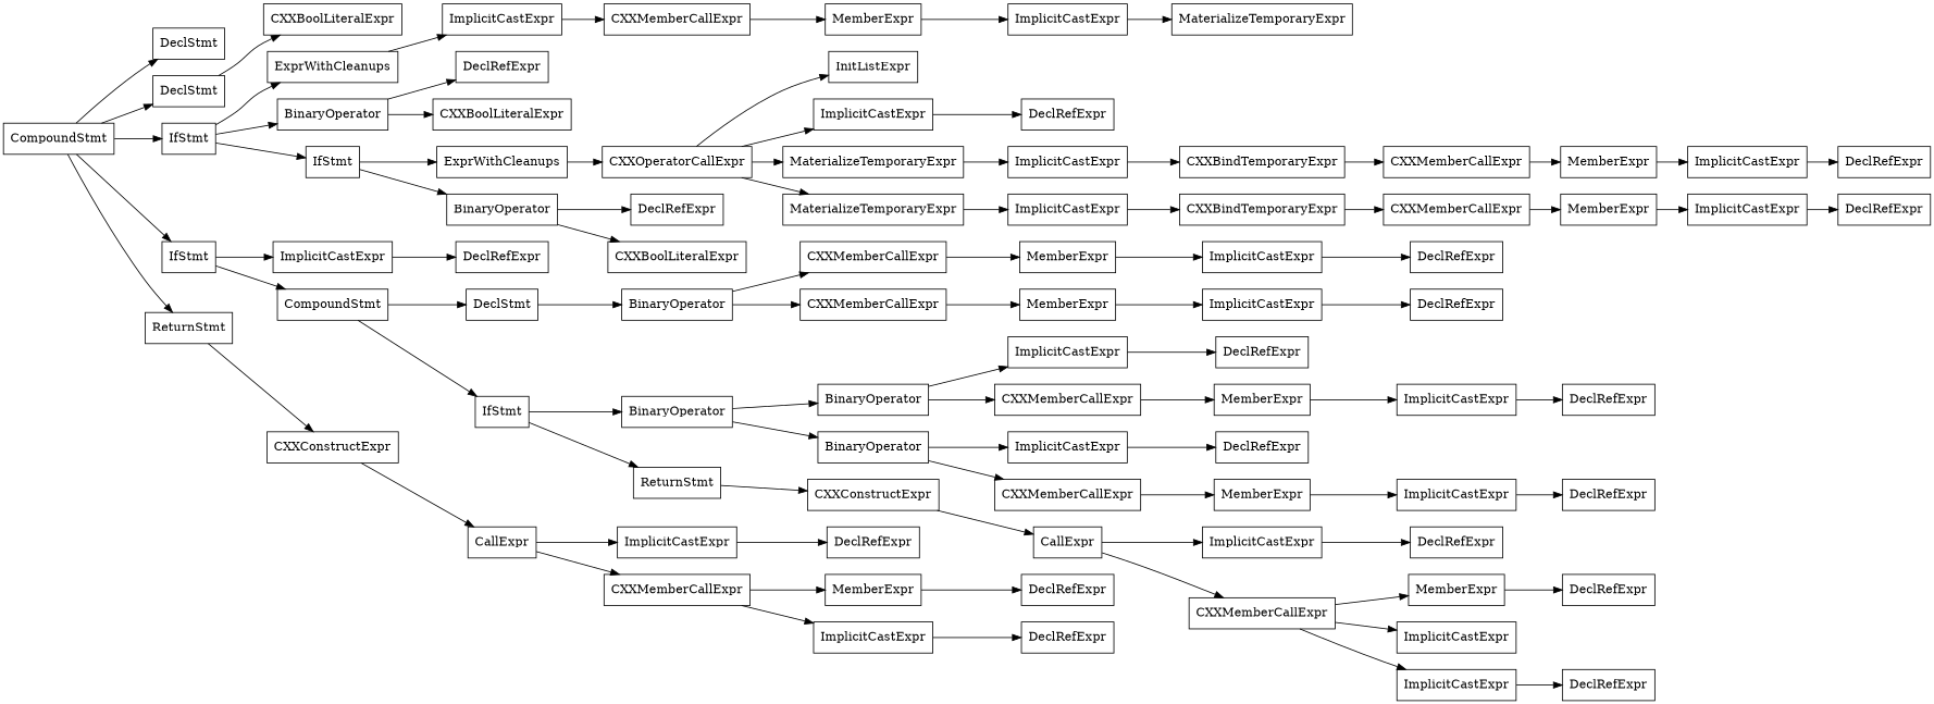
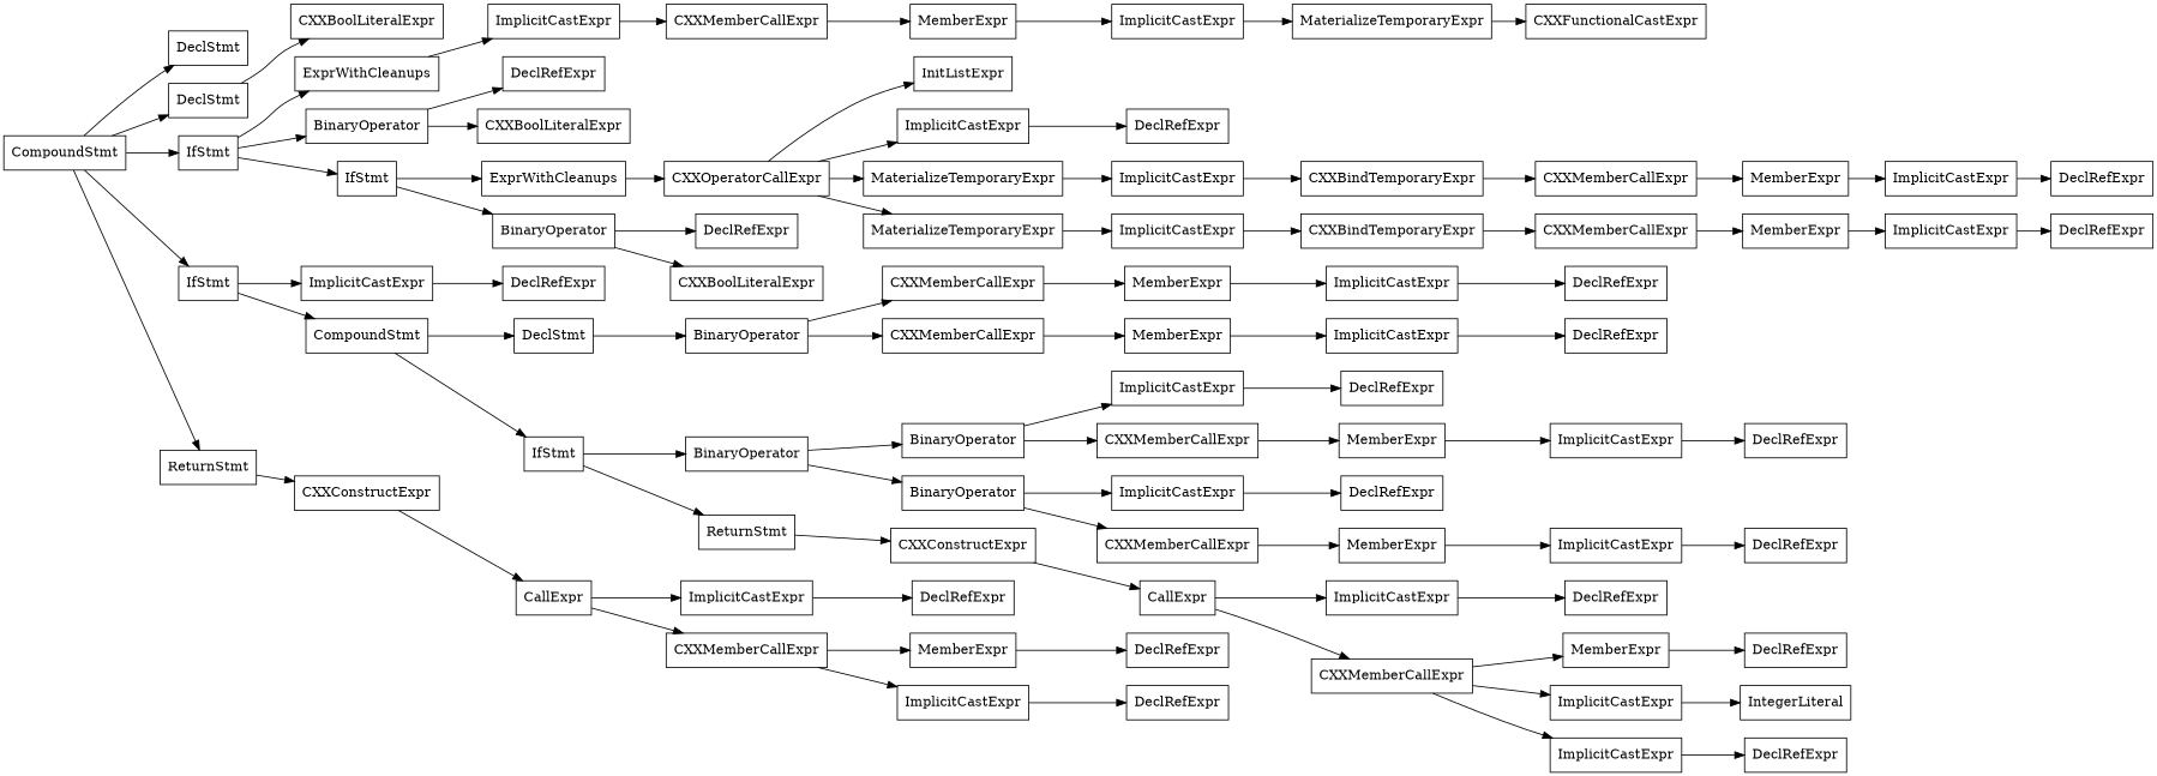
  digraph {
    rankdir=LR
    node [shape=record]
    n1 [label="{CompoundStmt}"]
    n2 [label="{DeclStmt}"]
    n3 [label="{DeclStmt}"]
    n4 [label="{IfStmt}"]
    n5 [label="{IfStmt}"]
    n6 [label="{ReturnStmt}"]
    n7 [label="{CXXBoolLiteralExpr}"]
    n8 [label="{ExprWithCleanups}"]
    n9 [label="{BinaryOperator}"]
    n10 [label="{IfStmt}"]
    n11 [label="{ImplicitCastExpr}"]
    n12 [label="{CompoundStmt}"]
    n13 [label="{CXXConstructExpr}"]
    n14 [label="{ImplicitCastExpr}"]
    n15 [label="{DeclRefExpr}"]
    n16 [label="{CXXBoolLiteralExpr}"]
    n17 [label="{ExprWithCleanups}"]
    n18 [label="{BinaryOperator}"]
    n19 [label="{DeclRefExpr}"]
    n20 [label="{DeclStmt}"]
    n21 [label="{IfStmt}"]
    n22 [label="{CallExpr}"]
    n23 [label="{CXXMemberCallExpr}"]
    n24 [label="{CXXOperatorCallExpr}"]
    n25 [label="{DeclRefExpr}"]
    n26 [label="{CXXBoolLiteralExpr}"]
    n27 [label="{MemberExpr}"]
    n28 [label="{ImplicitCastExpr}"]
    n29 [label="{MaterializeTemporaryExpr}"]
+   n30 [label="{CXXFunctionalCastExpr}"]
    n31 [label="{InitListExpr}"]
    n32 [label="{ImplicitCastExpr}"]
    n33 [label="{MaterializeTemporaryExpr}"]
    n34 [label="{MaterializeTemporaryExpr}"]
    n35 [label="{DeclRefExpr}"]
    n36 [label="{ImplicitCastExpr}"]
    n37 [label="{ImplicitCastExpr}"]
    n38 [label="{CXXBindTemporaryExpr}"]
    n39 [label="{CXXBindTemporaryExpr}"]
    n40 [label="{CXXMemberCallExpr}"]
    n41 [label="{MemberExpr}"]
    n42 [label="{ImplicitCastExpr}"]
    n43 [label="{DeclRefExpr}"]
    n44 [label="{CXXMemberCallExpr}"]
    n45 [label="{MemberExpr}"]
    n46 [label="{ImplicitCastExpr}"]
    n47 [label="{DeclRefExpr}"]
    n48 [label="{BinaryOperator}"]
    n49 [label="{BinaryOperator}"]
    n50 [label="{ReturnStmt}"]
    n51 [label="{CXXMemberCallExpr}"]
    n52 [label="{CXXMemberCallExpr}"]
    n53 [label="{BinaryOperator}"]
    n54 [label="{BinaryOperator}"]
    n55 [label="{CXXConstructExpr}"]
    n56 [label="{MemberExpr}"]
    n57 [label="{MemberExpr}"]
    n58 [label="{ImplicitCastExpr}"]
    n59 [label="{ImplicitCastExpr}"]
    n60 [label="{DeclRefExpr}"]
    n61 [label="{DeclRefExpr}"]
    n62 [label="{ImplicitCastExpr}"]
    n63 [label="{CXXMemberCallExpr}"]
    n64 [label="{ImplicitCastExpr}"]
    n65 [label="{CXXMemberCallExpr}"]
    n66 [label="{CallExpr}"]
    n67 [label="{DeclRefExpr}"]
    n68 [label="{MemberExpr}"]
    n69 [label="{DeclRefExpr}"]
    n70 [label="{MemberExpr}"]
    n71 [label="{ImplicitCastExpr}"]
    n72 [label="{DeclRefExpr}"]
    n73 [label="{ImplicitCastExpr}"]
    n74 [label="{DeclRefExpr}"]
    n75 [label="{ImplicitCastExpr}"]
    n76 [label="{CXXMemberCallExpr}"]
    n77 [label="{DeclRefExpr}"]
    n78 [label="{MemberExpr}"]
    n79 [label="{ImplicitCastExpr}"]
    n80 [label="{ImplicitCastExpr}"]
    n81 [label="{DeclRefExpr}"]
+   n82 [label="{IntegerLiteral}"]
    n83 [label="{DeclRefExpr}"]
    n84 [label="{ImplicitCastExpr}"]
    n85 [label="{CXXMemberCallExpr}"]
    n86 [label="{DeclRefExpr}"]
    n87 [label="{MemberExpr}"]
    n88 [label="{ImplicitCastExpr}"]
    n89 [label="{DeclRefExpr}"]
    n90 [label="{DeclRefExpr}"]
    n1 -> n2
    n1 -> n3
    n1 -> n4
    n1 -> n5
    n1 -> n6
    n3 -> n7
    n4 -> n8
    n4 -> n9
    n4 -> n10
    n5 -> n11
    n5 -> n12
    n6 -> n13
    n8 -> n14
    n9 -> n15
    n9 -> n16
    n10 -> n17
    n10 -> n18
    n11 -> n19
    n12 -> n20
    n12 -> n21
    n13 -> n22
    n14 -> n23
    n17 -> n24
    n18 -> n25
    n18 -> n26
    n20 -> n48
    n21 -> n49
    n21 -> n50
    n22 -> n84
    n22 -> n85
    n23 -> n27
    n24 -> n31
    n24 -> n32
    n24 -> n33
    n24 -> n34
    n27 -> n28
    n28 -> n29
+   n29 -> n30
    n32 -> n35
    n33 -> n36
    n34 -> n37
    n36 -> n38
    n37 -> n39
    n38 -> n40
    n39 -> n44
    n40 -> n41
    n41 -> n42
    n42 -> n43
    n44 -> n45
    n45 -> n46
    n46 -> n47
    n48 -> n51
    n48 -> n52
    n49 -> n53
    n49 -> n54
    n50 -> n55
    n51 -> n56
    n52 -> n57
    n53 -> n62
    n53 -> n63
    n54 -> n64
    n54 -> n65
    n55 -> n66
    n56 -> n58
    n57 -> n59
    n58 -> n60
    n59 -> n61
    n62 -> n67
    n63 -> n68
    n64 -> n69
    n65 -> n70
    n66 -> n75
    n66 -> n76
    n68 -> n71
    n70 -> n73
    n71 -> n72
    n73 -> n74
    n75 -> n77
    n76 -> n78
    n76 -> n79
    n76 -> n80
    n78 -> n81
+   n79 -> n82
    n80 -> n83
    n84 -> n86
    n85 -> n87
    n85 -> n88
    n87 -> n89
    n88 -> n90
  }
